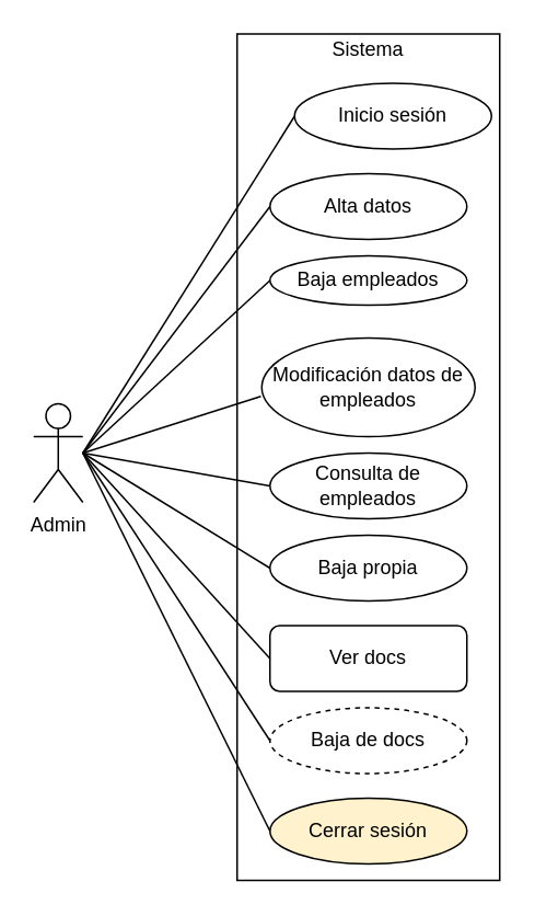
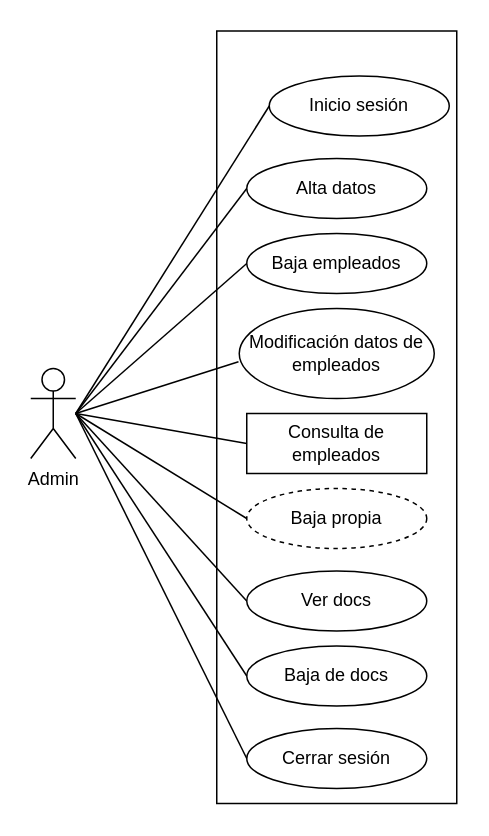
  <mxCell id="0" />
  <mxCell id="1" parent="0" />
  <mxCell id="2" value="Admin" style="shape=umlActor;verticalLabelPosition=bottom;verticalAlign=top;html=1;outlineConnect=0;" parent="1" vertex="1"><mxGeometry x="20" y="245" width="30" height="60" as="geometry" /></mxCell>
  <mxCell id="3" value="" style="rounded=0;whiteSpace=wrap;html=1;" parent="1" vertex="1"><mxGeometry x="144" y="20" width="160" height="515" as="geometry" /></mxCell>
- <mxCell id="4" value="Sistema" style="text;html=1;strokeColor=none;fillColor=none;align=center;verticalAlign=middle;whiteSpace=wrap;rounded=0;" parent="1" vertex="1"><mxGeometry x="204" y="20" width="40" height="20" as="geometry" /></mxCell>
  <mxCell id="5" value="Alta datos" style="ellipse;whiteSpace=wrap;html=1;" parent="1" vertex="1"><mxGeometry x="164" y="105" width="120" height="40" as="geometry" /></mxCell>
- <mxCell id="6" value="Baja empleados" style="ellipse;whiteSpace=wrap;html=1;" parent="1" vertex="1"><mxGeometry x="164" y="155" width="120" height="30" as="geometry" /></mxCell>
+ <mxCell id="6" value="Baja empleados" style="ellipse;whiteSpace=wrap;html=1;" parent="1" vertex="1"><mxGeometry x="164" y="155" width="120" height="40" as="geometry" /></mxCell>
  <mxCell id="7" value="Modificación datos de empleados" style="ellipse;whiteSpace=wrap;html=1;" parent="1" vertex="1"><mxGeometry x="159" y="205" width="130" height="60" as="geometry" /></mxCell>
- <mxCell id="8" value="Consulta de empleados" style="ellipse;whiteSpace=wrap;html=1;" parent="1" vertex="1"><mxGeometry x="164" y="275" width="120" height="40" as="geometry" /></mxCell>
- <mxCell id="9" value="Baja propia" style="ellipse;whiteSpace=wrap;html=1;" parent="1" vertex="1"><mxGeometry x="164" y="325" width="120" height="40" as="geometry" /></mxCell>
+ <mxCell id="8" value="Consulta de empleados" style="whiteSpace=wrap;html=1;rounded=0;" parent="1" vertex="1"><mxGeometry x="164" y="275" width="120" height="40" as="geometry" /></mxCell>
+ <mxCell id="9" value="Baja propia" style="ellipse;whiteSpace=wrap;html=1;dashed=1;" parent="1" vertex="1"><mxGeometry x="164" y="325" width="120" height="40" as="geometry" /></mxCell>
  <mxCell id="10" value="Inicio sesión" style="ellipse;whiteSpace=wrap;html=1;" parent="1" vertex="1"><mxGeometry x="179" y="50" width="120" height="40" as="geometry" /></mxCell>
- <mxCell id="11" value="Cerrar sesión" style="ellipse;whiteSpace=wrap;html=1;fillColor=#fff2cc;" parent="1" vertex="1"><mxGeometry x="164" y="485" width="120" height="40" as="geometry" /></mxCell>
- <mxCell id="12" value="Baja de docs" style="ellipse;whiteSpace=wrap;html=1;dashed=1;" parent="1" vertex="1"><mxGeometry x="164" y="430" width="120" height="40" as="geometry" /></mxCell>
- <mxCell id="13" value="Ver docs" style="whiteSpace=wrap;html=1;rounded=1;" parent="1" vertex="1"><mxGeometry x="164" y="380" width="120" height="40" as="geometry" /></mxCell>
+ <mxCell id="11" value="Cerrar sesión" style="ellipse;whiteSpace=wrap;html=1;" parent="1" vertex="1"><mxGeometry x="164" y="485" width="120" height="40" as="geometry" /></mxCell>
+ <mxCell id="12" value="Baja de docs" style="ellipse;whiteSpace=wrap;html=1;" parent="1" vertex="1"><mxGeometry x="164" y="430" width="120" height="40" as="geometry" /></mxCell>
+ <mxCell id="13" value="Ver docs" style="ellipse;whiteSpace=wrap;html=1;" parent="1" vertex="1"><mxGeometry x="164" y="380" width="120" height="40" as="geometry" /></mxCell>
  <mxCell id="14" value="" style="endArrow=none;html=1;entryX=0;entryY=0.5;entryDx=0;entryDy=0;" parent="1" target="10" edge="1"><mxGeometry width="50" height="50" relative="1" as="geometry"><mxPoint x="50" y="275" as="sourcePoint" /><mxPoint x="50" y="165" as="targetPoint" /></mxGeometry></mxCell>
  <mxCell id="15" value="" style="endArrow=none;html=1;entryX=0;entryY=0.5;entryDx=0;entryDy=0;" parent="1" target="5" edge="1"><mxGeometry width="50" height="50" relative="1" as="geometry"><mxPoint x="50" y="275" as="sourcePoint" /><mxPoint x="120" y="205" as="targetPoint" /></mxGeometry></mxCell>
  <mxCell id="16" value="" style="endArrow=none;html=1;entryX=0;entryY=0.5;entryDx=0;entryDy=0;" parent="1" target="6" edge="1"><mxGeometry width="50" height="50" relative="1" as="geometry"><mxPoint x="50" y="275" as="sourcePoint" /><mxPoint x="120" y="230" as="targetPoint" /></mxGeometry></mxCell>
  <mxCell id="17" value="" style="endArrow=none;html=1;entryX=-0.004;entryY=0.591;entryDx=0;entryDy=0;entryPerimeter=0;" parent="1" target="7" edge="1"><mxGeometry width="50" height="50" relative="1" as="geometry"><mxPoint x="50" y="275" as="sourcePoint" /><mxPoint x="200" y="275" as="targetPoint" /></mxGeometry></mxCell>
  <mxCell id="18" value="" style="endArrow=none;html=1;entryX=0;entryY=0.5;entryDx=0;entryDy=0;" parent="1" target="8" edge="1"><mxGeometry width="50" height="50" relative="1" as="geometry"><mxPoint x="50" y="275" as="sourcePoint" /><mxPoint x="200" y="275" as="targetPoint" /></mxGeometry></mxCell>
  <mxCell id="19" value="" style="endArrow=none;html=1;entryX=0;entryY=0.5;entryDx=0;entryDy=0;" parent="1" target="9" edge="1"><mxGeometry width="50" height="50" relative="1" as="geometry"><mxPoint x="50" y="275" as="sourcePoint" /><mxPoint x="200" y="275" as="targetPoint" /></mxGeometry></mxCell>
  <mxCell id="20" value="" style="endArrow=none;html=1;entryX=0;entryY=0.5;entryDx=0;entryDy=0;" parent="1" target="13" edge="1"><mxGeometry width="50" height="50" relative="1" as="geometry"><mxPoint x="50" y="275" as="sourcePoint" /><mxPoint x="200" y="275" as="targetPoint" /></mxGeometry></mxCell>
  <mxCell id="21" value="" style="endArrow=none;html=1;entryX=0;entryY=0.5;entryDx=0;entryDy=0;" parent="1" target="12" edge="1"><mxGeometry width="50" height="50" relative="1" as="geometry"><mxPoint x="50" y="275" as="sourcePoint" /><mxPoint x="200" y="275" as="targetPoint" /></mxGeometry></mxCell>
  <mxCell id="22" value="" style="endArrow=none;html=1;entryX=0;entryY=0.5;entryDx=0;entryDy=0;" parent="1" target="11" edge="1"><mxGeometry width="50" height="50" relative="1" as="geometry"><mxPoint x="50" y="275" as="sourcePoint" /><mxPoint x="200" y="275" as="targetPoint" /></mxGeometry></mxCell>
